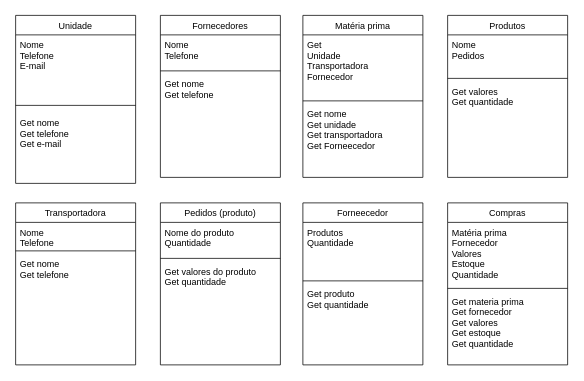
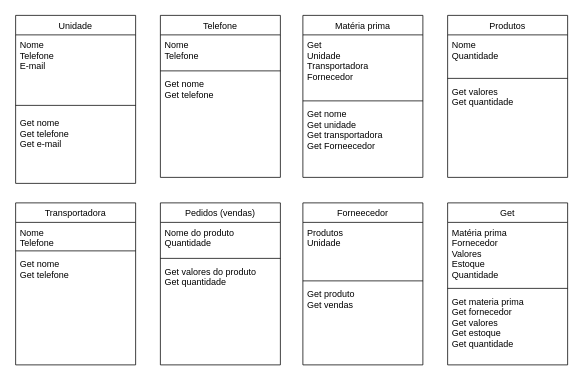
  <mxCell id="0" />
  <mxCell id="1" parent="0" />
  <mxCell id="2" value="" style="group" vertex="1" connectable="0" parent="1"><mxGeometry x="20" y="20" width="736" height="466" as="geometry" /></mxCell>
  <mxCell id="3" value="Transportadora" style="swimlane;fontStyle=0;align=center;verticalAlign=top;childLayout=stackLayout;horizontal=1;startSize=26;horizontalStack=0;resizeParent=1;resizeLast=0;collapsible=1;marginBottom=0;rounded=0;shadow=0;strokeWidth=1;" parent="2" vertex="1"><mxGeometry y="250" width="160" height="216" as="geometry"><mxRectangle x="550" y="140" width="160" height="26" as="alternateBounds" /></mxGeometry></mxCell>
  <mxCell id="4" value="Nome &#10;Telefone&#10;" style="text;align=left;verticalAlign=top;spacingLeft=4;spacingRight=4;overflow=hidden;rotatable=0;points=[[0,0.5],[1,0.5]];portConstraint=eastwest;" parent="3" vertex="1"><mxGeometry y="26" width="160" height="34" as="geometry" /></mxCell>
  <mxCell id="5" value="" style="line;html=1;strokeWidth=1;align=left;verticalAlign=middle;spacingTop=-1;spacingLeft=3;spacingRight=3;rotatable=0;labelPosition=right;points=[];portConstraint=eastwest;" parent="3" vertex="1"><mxGeometry y="60" width="160" height="8" as="geometry" /></mxCell>
  <mxCell id="6" value="Get nome &#10;Get telefone&#10;" style="text;align=left;verticalAlign=top;spacingLeft=4;spacingRight=4;overflow=hidden;rotatable=0;points=[[0,0.5],[1,0.5]];portConstraint=eastwest;" parent="3" vertex="1"><mxGeometry y="68" width="160" height="82" as="geometry" /></mxCell>
- <mxCell id="7" value="Fornecedores" style="swimlane;fontStyle=0;align=center;verticalAlign=top;childLayout=stackLayout;horizontal=1;startSize=26;horizontalStack=0;resizeParent=1;resizeLast=0;collapsible=1;marginBottom=0;rounded=0;shadow=0;strokeWidth=1;" parent="2" vertex="1"><mxGeometry x="193" width="160" height="216" as="geometry"><mxRectangle x="550" y="140" width="160" height="26" as="alternateBounds" /></mxGeometry></mxCell>
+ <mxCell id="7" value="Telefone" style="swimlane;fontStyle=0;align=center;verticalAlign=top;childLayout=stackLayout;horizontal=1;startSize=26;horizontalStack=0;resizeParent=1;resizeLast=0;collapsible=1;marginBottom=0;rounded=0;shadow=0;strokeWidth=1;" parent="2" vertex="1"><mxGeometry x="193" width="160" height="216" as="geometry"><mxRectangle x="550" y="140" width="160" height="26" as="alternateBounds" /></mxGeometry></mxCell>
  <mxCell id="8" value="Nome &#10;Telefone&#10;" style="text;align=left;verticalAlign=top;spacingLeft=4;spacingRight=4;overflow=hidden;rotatable=0;points=[[0,0.5],[1,0.5]];portConstraint=eastwest;" parent="7" vertex="1"><mxGeometry y="26" width="160" height="44" as="geometry" /></mxCell>
  <mxCell id="9" value="" style="line;html=1;strokeWidth=1;align=left;verticalAlign=middle;spacingTop=-1;spacingLeft=3;spacingRight=3;rotatable=0;labelPosition=right;points=[];portConstraint=eastwest;" parent="7" vertex="1"><mxGeometry y="70" width="160" height="8" as="geometry" /></mxCell>
  <mxCell id="10" value="Get nome &#10;Get telefone&#10;" style="text;align=left;verticalAlign=top;spacingLeft=4;spacingRight=4;overflow=hidden;rotatable=0;points=[[0,0.5],[1,0.5]];portConstraint=eastwest;" parent="7" vertex="1"><mxGeometry y="78" width="160" height="42" as="geometry" /></mxCell>
  <mxCell id="11" value="Forneecedor" style="swimlane;fontStyle=0;align=center;verticalAlign=top;childLayout=stackLayout;horizontal=1;startSize=26;horizontalStack=0;resizeParent=1;resizeLast=0;collapsible=1;marginBottom=0;rounded=0;shadow=0;strokeWidth=1;" parent="2" vertex="1"><mxGeometry x="383" y="250" width="160" height="216" as="geometry"><mxRectangle x="550" y="140" width="160" height="26" as="alternateBounds" /></mxGeometry></mxCell>
- <mxCell id="12" value="Produtos&#10;Quantidade" style="text;align=left;verticalAlign=top;spacingLeft=4;spacingRight=4;overflow=hidden;rotatable=0;points=[[0,0.5],[1,0.5]];portConstraint=eastwest;" parent="11" vertex="1"><mxGeometry y="26" width="160" height="74" as="geometry" /></mxCell>
+ <mxCell id="12" value="Produtos&#10;Unidade" style="text;align=left;verticalAlign=top;spacingLeft=4;spacingRight=4;overflow=hidden;rotatable=0;points=[[0,0.5],[1,0.5]];portConstraint=eastwest;" parent="11" vertex="1"><mxGeometry y="26" width="160" height="74" as="geometry" /></mxCell>
  <mxCell id="13" value="" style="line;html=1;strokeWidth=1;align=left;verticalAlign=middle;spacingTop=-1;spacingLeft=3;spacingRight=3;rotatable=0;labelPosition=right;points=[];portConstraint=eastwest;" parent="11" vertex="1"><mxGeometry y="100" width="160" height="8" as="geometry" /></mxCell>
- <mxCell id="14" value="Get produto&#10;Get quantidade&#10;" style="text;align=left;verticalAlign=top;spacingLeft=4;spacingRight=4;overflow=hidden;rotatable=0;points=[[0,0.5],[1,0.5]];portConstraint=eastwest;" parent="11" vertex="1"><mxGeometry y="108" width="160" height="42" as="geometry" /></mxCell>
- <mxCell id="15" value="Compras" style="swimlane;fontStyle=0;align=center;verticalAlign=top;childLayout=stackLayout;horizontal=1;startSize=26;horizontalStack=0;resizeParent=1;resizeLast=0;collapsible=1;marginBottom=0;rounded=0;shadow=0;strokeWidth=1;" parent="2" vertex="1"><mxGeometry x="576" y="250" width="160" height="216" as="geometry"><mxRectangle x="550" y="140" width="160" height="26" as="alternateBounds" /></mxGeometry></mxCell>
+ <mxCell id="14" value="Get produto&#10;Get vendas&#10;" style="text;align=left;verticalAlign=top;spacingLeft=4;spacingRight=4;overflow=hidden;rotatable=0;points=[[0,0.5],[1,0.5]];portConstraint=eastwest;" parent="11" vertex="1"><mxGeometry y="108" width="160" height="42" as="geometry" /></mxCell>
+ <mxCell id="15" value="Get" style="swimlane;fontStyle=0;align=center;verticalAlign=top;childLayout=stackLayout;horizontal=1;startSize=26;horizontalStack=0;resizeParent=1;resizeLast=0;collapsible=1;marginBottom=0;rounded=0;shadow=0;strokeWidth=1;" parent="2" vertex="1"><mxGeometry x="576" y="250" width="160" height="216" as="geometry"><mxRectangle x="550" y="140" width="160" height="26" as="alternateBounds" /></mxGeometry></mxCell>
  <mxCell id="16" value="Matéria prima&#10;Fornecedor&#10;Valores&#10;Estoque&#10;Quantidade" style="text;align=left;verticalAlign=top;spacingLeft=4;spacingRight=4;overflow=hidden;rotatable=0;points=[[0,0.5],[1,0.5]];portConstraint=eastwest;" parent="15" vertex="1"><mxGeometry y="26" width="160" height="84" as="geometry" /></mxCell>
  <mxCell id="17" value="" style="line;html=1;strokeWidth=1;align=left;verticalAlign=middle;spacingTop=-1;spacingLeft=3;spacingRight=3;rotatable=0;labelPosition=right;points=[];portConstraint=eastwest;" parent="15" vertex="1"><mxGeometry y="110" width="160" height="8" as="geometry" /></mxCell>
  <mxCell id="18" value="Get materia prima&#10;Get fornecedor&#10;Get valores&#10;Get estoque &#10;Get quantidade" style="text;align=left;verticalAlign=top;spacingLeft=4;spacingRight=4;overflow=hidden;rotatable=0;points=[[0,0.5],[1,0.5]];portConstraint=eastwest;" parent="15" vertex="1"><mxGeometry y="118" width="160" height="82" as="geometry" /></mxCell>
  <mxCell id="19" value="Unidade" style="swimlane;fontStyle=0;align=center;verticalAlign=top;childLayout=stackLayout;horizontal=1;startSize=26;horizontalStack=0;resizeParent=1;resizeLast=0;collapsible=1;marginBottom=0;rounded=0;shadow=0;strokeWidth=1;" parent="2" vertex="1"><mxGeometry width="160" height="224" as="geometry"><mxRectangle x="550" y="140" width="160" height="26" as="alternateBounds" /></mxGeometry></mxCell>
  <mxCell id="20" value="Nome&#10;Telefone&#10;E-mail&#10;" style="text;align=left;verticalAlign=top;spacingLeft=4;spacingRight=4;overflow=hidden;rotatable=0;points=[[0,0.5],[1,0.5]];portConstraint=eastwest;" parent="19" vertex="1"><mxGeometry y="26" width="160" height="84" as="geometry" /></mxCell>
  <mxCell id="21" value="" style="line;html=1;strokeWidth=1;align=left;verticalAlign=middle;spacingTop=-1;spacingLeft=3;spacingRight=3;rotatable=0;labelPosition=right;points=[];portConstraint=eastwest;" parent="19" vertex="1"><mxGeometry y="110" width="160" height="20" as="geometry" /></mxCell>
  <mxCell id="22" value="Get nome &#10;Get telefone&#10;Get e-mail" style="text;align=left;verticalAlign=top;spacingLeft=4;spacingRight=4;overflow=hidden;rotatable=0;points=[[0,0.5],[1,0.5]];portConstraint=eastwest;" parent="19" vertex="1"><mxGeometry y="130" width="160" height="50" as="geometry" /></mxCell>
- <mxCell id="23" value="Pedidos (produto)" style="swimlane;fontStyle=0;align=center;verticalAlign=top;childLayout=stackLayout;horizontal=1;startSize=26;horizontalStack=0;resizeParent=1;resizeLast=0;collapsible=1;marginBottom=0;rounded=0;shadow=0;strokeWidth=1;" parent="2" vertex="1"><mxGeometry x="193" y="250" width="160" height="216" as="geometry"><mxRectangle x="550" y="140" width="160" height="26" as="alternateBounds" /></mxGeometry></mxCell>
+ <mxCell id="23" value="Pedidos (vendas)" style="swimlane;fontStyle=0;align=center;verticalAlign=top;childLayout=stackLayout;horizontal=1;startSize=26;horizontalStack=0;resizeParent=1;resizeLast=0;collapsible=1;marginBottom=0;rounded=0;shadow=0;strokeWidth=1;" parent="2" vertex="1"><mxGeometry x="193" y="250" width="160" height="216" as="geometry"><mxRectangle x="550" y="140" width="160" height="26" as="alternateBounds" /></mxGeometry></mxCell>
  <mxCell id="24" value="Nome do produto&#10;Quantidade&#10;" style="text;align=left;verticalAlign=top;spacingLeft=4;spacingRight=4;overflow=hidden;rotatable=0;points=[[0,0.5],[1,0.5]];portConstraint=eastwest;" parent="23" vertex="1"><mxGeometry y="26" width="160" height="44" as="geometry" /></mxCell>
  <mxCell id="25" value="" style="line;html=1;strokeWidth=1;align=left;verticalAlign=middle;spacingTop=-1;spacingLeft=3;spacingRight=3;rotatable=0;labelPosition=right;points=[];portConstraint=eastwest;" parent="23" vertex="1"><mxGeometry y="70" width="160" height="8" as="geometry" /></mxCell>
  <mxCell id="26" value="Get valores do produto &#10;Get quantidade&#10;" style="text;align=left;verticalAlign=top;spacingLeft=4;spacingRight=4;overflow=hidden;rotatable=0;points=[[0,0.5],[1,0.5]];portConstraint=eastwest;" parent="23" vertex="1"><mxGeometry y="78" width="160" height="52" as="geometry" /></mxCell>
  <mxCell id="27" value="Matéria prima" style="swimlane;fontStyle=0;align=center;verticalAlign=top;childLayout=stackLayout;horizontal=1;startSize=26;horizontalStack=0;resizeParent=1;resizeLast=0;collapsible=1;marginBottom=0;rounded=0;shadow=0;strokeWidth=1;" parent="2" vertex="1"><mxGeometry x="383" width="160" height="216" as="geometry"><mxRectangle x="550" y="140" width="160" height="26" as="alternateBounds" /></mxGeometry></mxCell>
  <mxCell id="28" value="Get&#10;Unidade&#10;Transportadora&#10;Fornecedor" style="text;align=left;verticalAlign=top;spacingLeft=4;spacingRight=4;overflow=hidden;rotatable=0;points=[[0,0.5],[1,0.5]];portConstraint=eastwest;" parent="27" vertex="1"><mxGeometry y="26" width="160" height="84" as="geometry" /></mxCell>
  <mxCell id="29" value="" style="line;html=1;strokeWidth=1;align=left;verticalAlign=middle;spacingTop=-1;spacingLeft=3;spacingRight=3;rotatable=0;labelPosition=right;points=[];portConstraint=eastwest;" parent="27" vertex="1"><mxGeometry y="110" width="160" height="8" as="geometry" /></mxCell>
  <mxCell id="30" value="Get nome &#10;Get unidade&#10;Get transportadora&#10;Get Forneecedor&#10;&#10;" style="text;align=left;verticalAlign=top;spacingLeft=4;spacingRight=4;overflow=hidden;rotatable=0;points=[[0,0.5],[1,0.5]];portConstraint=eastwest;" parent="27" vertex="1"><mxGeometry y="118" width="160" height="62" as="geometry" /></mxCell>
  <mxCell id="31" value="Produtos" style="swimlane;fontStyle=0;align=center;verticalAlign=top;childLayout=stackLayout;horizontal=1;startSize=26;horizontalStack=0;resizeParent=1;resizeLast=0;collapsible=1;marginBottom=0;rounded=0;shadow=0;strokeWidth=1;" parent="2" vertex="1"><mxGeometry x="576" width="160" height="216" as="geometry"><mxRectangle x="550" y="140" width="160" height="26" as="alternateBounds" /></mxGeometry></mxCell>
- <mxCell id="32" value="Nome&#10;Pedidos" style="text;align=left;verticalAlign=top;spacingLeft=4;spacingRight=4;overflow=hidden;rotatable=0;points=[[0,0.5],[1,0.5]];portConstraint=eastwest;" parent="31" vertex="1"><mxGeometry y="26" width="160" height="54" as="geometry" /></mxCell>
+ <mxCell id="32" value="Nome&#10;Quantidade" style="text;align=left;verticalAlign=top;spacingLeft=4;spacingRight=4;overflow=hidden;rotatable=0;points=[[0,0.5],[1,0.5]];portConstraint=eastwest;" parent="31" vertex="1"><mxGeometry y="26" width="160" height="54" as="geometry" /></mxCell>
  <mxCell id="33" value="" style="line;html=1;strokeWidth=1;align=left;verticalAlign=middle;spacingTop=-1;spacingLeft=3;spacingRight=3;rotatable=0;labelPosition=right;points=[];portConstraint=eastwest;" parent="31" vertex="1"><mxGeometry y="80" width="160" height="8" as="geometry" /></mxCell>
  <mxCell id="34" value="Get valores &#10;Get quantidade&#10;" style="text;align=left;verticalAlign=top;spacingLeft=4;spacingRight=4;overflow=hidden;rotatable=0;points=[[0,0.5],[1,0.5]];portConstraint=eastwest;" parent="31" vertex="1"><mxGeometry y="88" width="160" height="82" as="geometry" /></mxCell>
